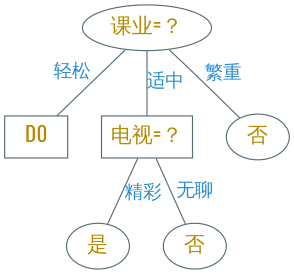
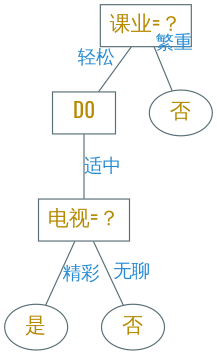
  digraph {
    fontname=Oswald
    nodesep=0.4
    ranksep=0.5
    node [color="#586e75" fontcolor="#b58900" fontname=Oswald fontsize=18 shape=box]
    edge [arrowhead=none color="#586e75" fontcolor="#268bd2" fontname=Oswald fontsize=16]
    n1 [label=D0]
-   "课业=？" [shape=ellipse]
+   "课业=？"
    "电视=？"
    "否" [shape=ellipse]
    "是" [shape=ellipse]
    n6 [label="否" shape=ellipse]
    "课业=？" -> n1 [xlabel="轻松"]
-   "课业=？" -> "电视=？" [label="适中"]
+   n1 -> "电视=？" [label="适中"]
    "课业=？" -> "否" [headlabel="繁重" labeldistance=4]
    "电视=？" -> "是" [headlabel="精彩" labeldistance=4]
    "电视=？" -> n6 [label="无聊"]
  }
